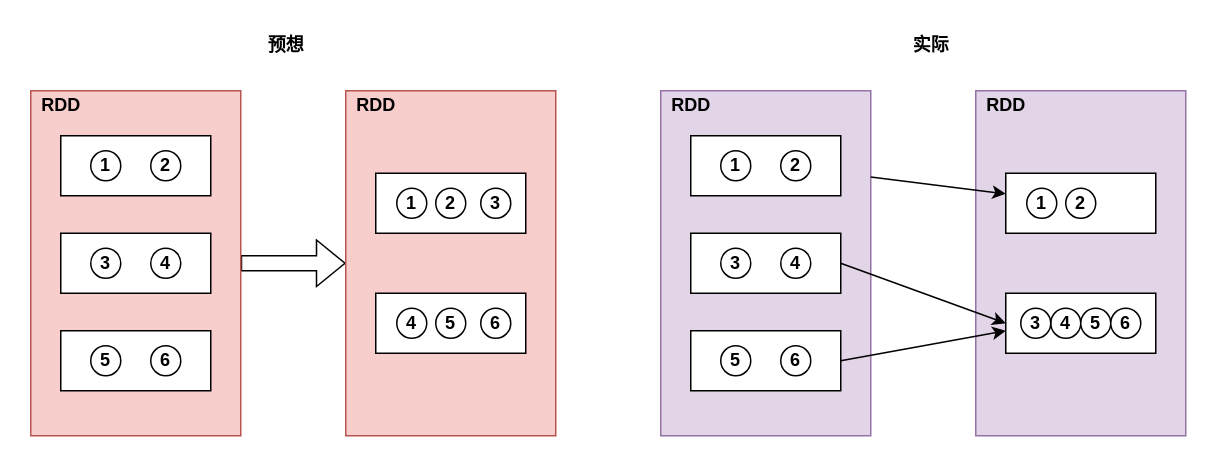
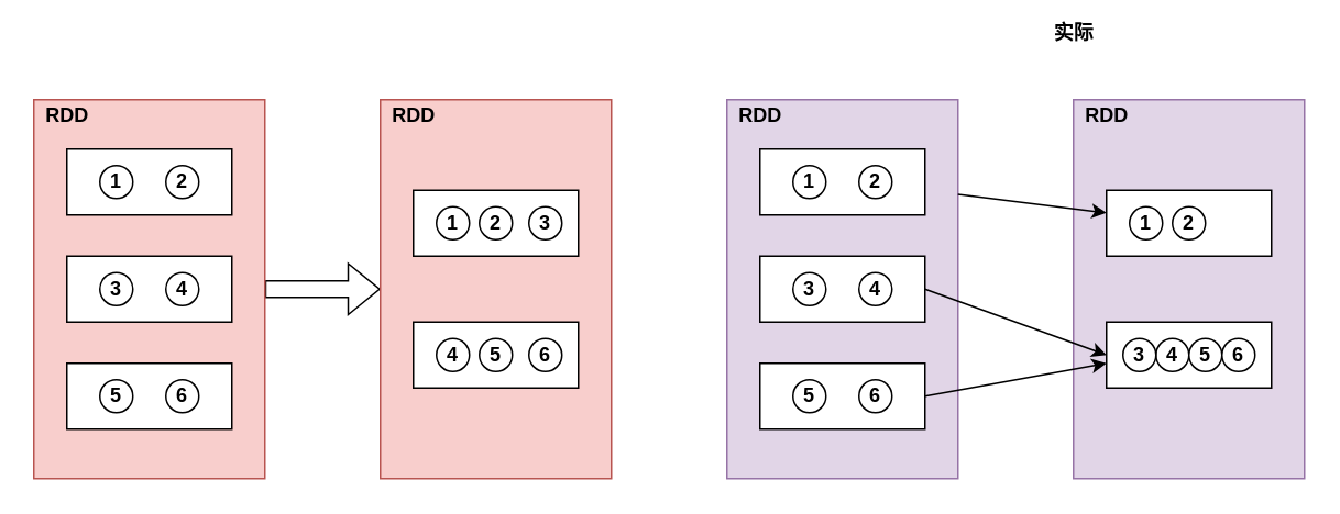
  <mxCell id="0" />
  <mxCell id="1" parent="0" />
  <mxCell id="2" style="edgeStyle=orthogonalEdgeStyle;shape=flexArrow;rounded=0;orthogonalLoop=1;jettySize=auto;html=1;exitX=1;exitY=0.5;exitDx=0;exitDy=0;entryX=0;entryY=0.5;entryDx=0;entryDy=0;" edge="1" parent="1" source="3" target="5"><mxGeometry relative="1" as="geometry" /></mxCell>
  <mxCell id="3" value="" style="rounded=0;whiteSpace=wrap;html=1;fillColor=#f8cecc;strokeColor=#b85450;" vertex="1" parent="1"><mxGeometry x="20" y="60" width="140" height="230" as="geometry" /></mxCell>
  <mxCell id="4" value="" style="rounded=0;whiteSpace=wrap;html=1;" vertex="1" parent="1"><mxGeometry x="40" y="90" width="100" height="40" as="geometry" /></mxCell>
  <mxCell id="5" value="" style="rounded=0;whiteSpace=wrap;html=1;fillColor=#f8cecc;strokeColor=#b85450;" vertex="1" parent="1"><mxGeometry x="230" y="60" width="140" height="230" as="geometry" /></mxCell>
  <mxCell id="6" value="" style="rounded=0;whiteSpace=wrap;html=1;" vertex="1" parent="1"><mxGeometry x="250" y="115" width="100" height="40" as="geometry" /></mxCell>
  <mxCell id="7" value="" style="rounded=0;whiteSpace=wrap;html=1;" vertex="1" parent="1"><mxGeometry x="250" y="195" width="100" height="40" as="geometry" /></mxCell>
  <mxCell id="8" value="&lt;b&gt;1&lt;/b&gt;" style="ellipse;whiteSpace=wrap;html=1;aspect=fixed;" vertex="1" parent="1"><mxGeometry x="60" y="100" width="20" height="20" as="geometry" /></mxCell>
  <mxCell id="9" value="&lt;b&gt;2&lt;/b&gt;" style="ellipse;whiteSpace=wrap;html=1;aspect=fixed;" vertex="1" parent="1"><mxGeometry x="100" y="100" width="20" height="20" as="geometry" /></mxCell>
  <mxCell id="10" value="" style="rounded=0;whiteSpace=wrap;html=1;" vertex="1" parent="1"><mxGeometry x="40" y="155" width="100" height="40" as="geometry" /></mxCell>
  <mxCell id="11" value="&lt;b&gt;3&lt;/b&gt;" style="ellipse;whiteSpace=wrap;html=1;aspect=fixed;" vertex="1" parent="1"><mxGeometry x="60" y="165" width="20" height="20" as="geometry" /></mxCell>
  <mxCell id="12" value="&lt;b&gt;4&lt;/b&gt;" style="ellipse;whiteSpace=wrap;html=1;aspect=fixed;" vertex="1" parent="1"><mxGeometry x="100" y="165" width="20" height="20" as="geometry" /></mxCell>
  <mxCell id="13" value="" style="rounded=0;whiteSpace=wrap;html=1;" vertex="1" parent="1"><mxGeometry x="40" y="220" width="100" height="40" as="geometry" /></mxCell>
  <mxCell id="14" value="&lt;b&gt;5&lt;/b&gt;" style="ellipse;whiteSpace=wrap;html=1;aspect=fixed;" vertex="1" parent="1"><mxGeometry x="60" y="230" width="20" height="20" as="geometry" /></mxCell>
  <mxCell id="15" value="&lt;b&gt;6&lt;/b&gt;" style="ellipse;whiteSpace=wrap;html=1;aspect=fixed;" vertex="1" parent="1"><mxGeometry x="100" y="230" width="20" height="20" as="geometry" /></mxCell>
  <mxCell id="16" value="&lt;b&gt;1&lt;/b&gt;" style="ellipse;whiteSpace=wrap;html=1;aspect=fixed;" vertex="1" parent="1"><mxGeometry x="264" y="125" width="20" height="20" as="geometry" /></mxCell>
  <mxCell id="17" value="&lt;b&gt;2&lt;/b&gt;" style="ellipse;whiteSpace=wrap;html=1;aspect=fixed;" vertex="1" parent="1"><mxGeometry x="290" y="125" width="20" height="20" as="geometry" /></mxCell>
  <mxCell id="18" value="&lt;b&gt;3&lt;/b&gt;" style="ellipse;whiteSpace=wrap;html=1;aspect=fixed;" vertex="1" parent="1"><mxGeometry x="320" y="125" width="20" height="20" as="geometry" /></mxCell>
  <mxCell id="19" value="&lt;b&gt;4&lt;/b&gt;" style="ellipse;whiteSpace=wrap;html=1;aspect=fixed;" vertex="1" parent="1"><mxGeometry x="264" y="205" width="20" height="20" as="geometry" /></mxCell>
  <mxCell id="20" value="&lt;b&gt;5&lt;/b&gt;" style="ellipse;whiteSpace=wrap;html=1;aspect=fixed;" vertex="1" parent="1"><mxGeometry x="290" y="205" width="20" height="20" as="geometry" /></mxCell>
  <mxCell id="21" value="&lt;b&gt;6&lt;/b&gt;" style="ellipse;whiteSpace=wrap;html=1;aspect=fixed;" vertex="1" parent="1"><mxGeometry x="320" y="205" width="20" height="20" as="geometry" /></mxCell>
  <mxCell id="22" value="" style="rounded=0;whiteSpace=wrap;html=1;fillColor=#e1d5e7;strokeColor=#9673a6;" vertex="1" parent="1"><mxGeometry x="440" y="60" width="140" height="230" as="geometry" /></mxCell>
  <mxCell id="23" value="" style="rounded=0;whiteSpace=wrap;html=1;" vertex="1" parent="1"><mxGeometry x="460" y="90" width="100" height="40" as="geometry" /></mxCell>
  <mxCell id="24" value="" style="rounded=0;whiteSpace=wrap;html=1;fillColor=#e1d5e7;strokeColor=#9673a6;" vertex="1" parent="1"><mxGeometry x="650" y="60" width="140" height="230" as="geometry" /></mxCell>
  <mxCell id="25" value="" style="rounded=0;whiteSpace=wrap;html=1;" vertex="1" parent="1"><mxGeometry x="670" y="115" width="100" height="40" as="geometry" /></mxCell>
  <mxCell id="26" value="" style="rounded=0;whiteSpace=wrap;html=1;" vertex="1" parent="1"><mxGeometry x="670" y="195" width="100" height="40" as="geometry" /></mxCell>
  <mxCell id="27" value="&lt;b&gt;1&lt;/b&gt;" style="ellipse;whiteSpace=wrap;html=1;aspect=fixed;" vertex="1" parent="1"><mxGeometry x="480" y="100" width="20" height="20" as="geometry" /></mxCell>
  <mxCell id="28" value="&lt;b&gt;2&lt;/b&gt;" style="ellipse;whiteSpace=wrap;html=1;aspect=fixed;" vertex="1" parent="1"><mxGeometry x="520" y="100" width="20" height="20" as="geometry" /></mxCell>
  <mxCell id="29" style="edgeStyle=none;rounded=0;orthogonalLoop=1;jettySize=auto;html=1;exitX=1;exitY=0.5;exitDx=0;exitDy=0;entryX=0;entryY=0.5;entryDx=0;entryDy=0;" edge="1" parent="1" source="30" target="26"><mxGeometry relative="1" as="geometry" /></mxCell>
  <mxCell id="30" value="" style="rounded=0;whiteSpace=wrap;html=1;" vertex="1" parent="1"><mxGeometry x="460" y="155" width="100" height="40" as="geometry" /></mxCell>
  <mxCell id="31" value="&lt;b&gt;3&lt;/b&gt;" style="ellipse;whiteSpace=wrap;html=1;aspect=fixed;" vertex="1" parent="1"><mxGeometry x="480" y="165" width="20" height="20" as="geometry" /></mxCell>
  <mxCell id="32" value="&lt;b&gt;4&lt;/b&gt;" style="ellipse;whiteSpace=wrap;html=1;aspect=fixed;" vertex="1" parent="1"><mxGeometry x="520" y="165" width="20" height="20" as="geometry" /></mxCell>
  <mxCell id="33" style="edgeStyle=none;rounded=0;orthogonalLoop=1;jettySize=auto;html=1;exitX=1;exitY=0.5;exitDx=0;exitDy=0;" edge="1" parent="1" source="34"><mxGeometry relative="1" as="geometry"><mxPoint x="670" y="220" as="targetPoint" /></mxGeometry></mxCell>
  <mxCell id="34" value="" style="rounded=0;whiteSpace=wrap;html=1;" vertex="1" parent="1"><mxGeometry x="460" y="220" width="100" height="40" as="geometry" /></mxCell>
  <mxCell id="35" value="&lt;b&gt;5&lt;/b&gt;" style="ellipse;whiteSpace=wrap;html=1;aspect=fixed;" vertex="1" parent="1"><mxGeometry x="480" y="230" width="20" height="20" as="geometry" /></mxCell>
  <mxCell id="36" value="&lt;b&gt;6&lt;/b&gt;" style="ellipse;whiteSpace=wrap;html=1;aspect=fixed;" vertex="1" parent="1"><mxGeometry x="520" y="230" width="20" height="20" as="geometry" /></mxCell>
  <mxCell id="37" value="&lt;b&gt;1&lt;/b&gt;" style="ellipse;whiteSpace=wrap;html=1;aspect=fixed;" vertex="1" parent="1"><mxGeometry x="684" y="125" width="20" height="20" as="geometry" /></mxCell>
  <mxCell id="38" value="&lt;b&gt;2&lt;/b&gt;" style="ellipse;whiteSpace=wrap;html=1;aspect=fixed;" vertex="1" parent="1"><mxGeometry x="710" y="125" width="20" height="20" as="geometry" /></mxCell>
  <mxCell id="39" value="&lt;b&gt;4&lt;/b&gt;" style="ellipse;whiteSpace=wrap;html=1;aspect=fixed;" vertex="1" parent="1"><mxGeometry x="700" y="205" width="20" height="20" as="geometry" /></mxCell>
  <mxCell id="40" value="&lt;b&gt;5&lt;/b&gt;" style="ellipse;whiteSpace=wrap;html=1;aspect=fixed;" vertex="1" parent="1"><mxGeometry x="720" y="205" width="20" height="20" as="geometry" /></mxCell>
  <mxCell id="41" value="&lt;b&gt;6&lt;/b&gt;" style="ellipse;whiteSpace=wrap;html=1;aspect=fixed;" vertex="1" parent="1"><mxGeometry x="740" y="205" width="20" height="20" as="geometry" /></mxCell>
  <mxCell id="42" value="&lt;b&gt;3&lt;/b&gt;" style="ellipse;whiteSpace=wrap;html=1;aspect=fixed;" vertex="1" parent="1"><mxGeometry x="680" y="205" width="20" height="20" as="geometry" /></mxCell>
  <mxCell id="43" style="rounded=0;orthogonalLoop=1;jettySize=auto;html=1;exitX=1;exitY=0.25;exitDx=0;exitDy=0;" edge="1" parent="1" source="22" target="25"><mxGeometry relative="1" as="geometry" /></mxCell>
  <mxCell id="44" value="&lt;b&gt;RDD&lt;/b&gt;" style="text;html=1;resizable=0;autosize=1;align=center;verticalAlign=middle;points=[];fillColor=none;strokeColor=none;rounded=0;" vertex="1" parent="1"><mxGeometry x="20" y="60" width="40" height="20" as="geometry" /></mxCell>
  <mxCell id="45" value="&lt;b&gt;RDD&lt;/b&gt;" style="text;html=1;resizable=0;autosize=1;align=center;verticalAlign=middle;points=[];fillColor=none;strokeColor=none;rounded=0;" vertex="1" parent="1"><mxGeometry x="230" y="60" width="40" height="20" as="geometry" /></mxCell>
  <mxCell id="46" value="&lt;b&gt;RDD&lt;/b&gt;" style="text;html=1;resizable=0;autosize=1;align=center;verticalAlign=middle;points=[];fillColor=none;strokeColor=none;rounded=0;" vertex="1" parent="1"><mxGeometry x="440" y="60" width="40" height="20" as="geometry" /></mxCell>
  <mxCell id="47" value="&lt;b&gt;RDD&lt;/b&gt;" style="text;html=1;resizable=0;autosize=1;align=center;verticalAlign=middle;points=[];fillColor=none;strokeColor=none;rounded=0;" vertex="1" parent="1"><mxGeometry x="650" y="60" width="40" height="20" as="geometry" /></mxCell>
- <mxCell id="48" value="&lt;b&gt;实际&lt;/b&gt;" style="text;html=1;resizable=0;autosize=1;align=center;verticalAlign=middle;points=[];fillColor=none;strokeColor=none;rounded=0;" vertex="1" parent="1"><mxGeometry x="600" y="20" width="40" height="20" as="geometry" /></mxCell>
- <mxCell id="49" value="&lt;b&gt;预想&lt;/b&gt;" style="text;html=1;resizable=0;autosize=1;align=center;verticalAlign=middle;points=[];fillColor=none;strokeColor=none;rounded=0;" vertex="1" parent="1"><mxGeometry x="170" y="20" width="40" height="20" as="geometry" /></mxCell>
+ <mxCell id="48" value="&lt;b&gt;实际&lt;/b&gt;" style="text;html=1;resizable=0;autosize=1;align=center;verticalAlign=middle;points=[];fillColor=none;strokeColor=none;rounded=0;" vertex="1" parent="1"><mxGeometry x="630" y="10" width="40" height="20" as="geometry" /></mxCell>
